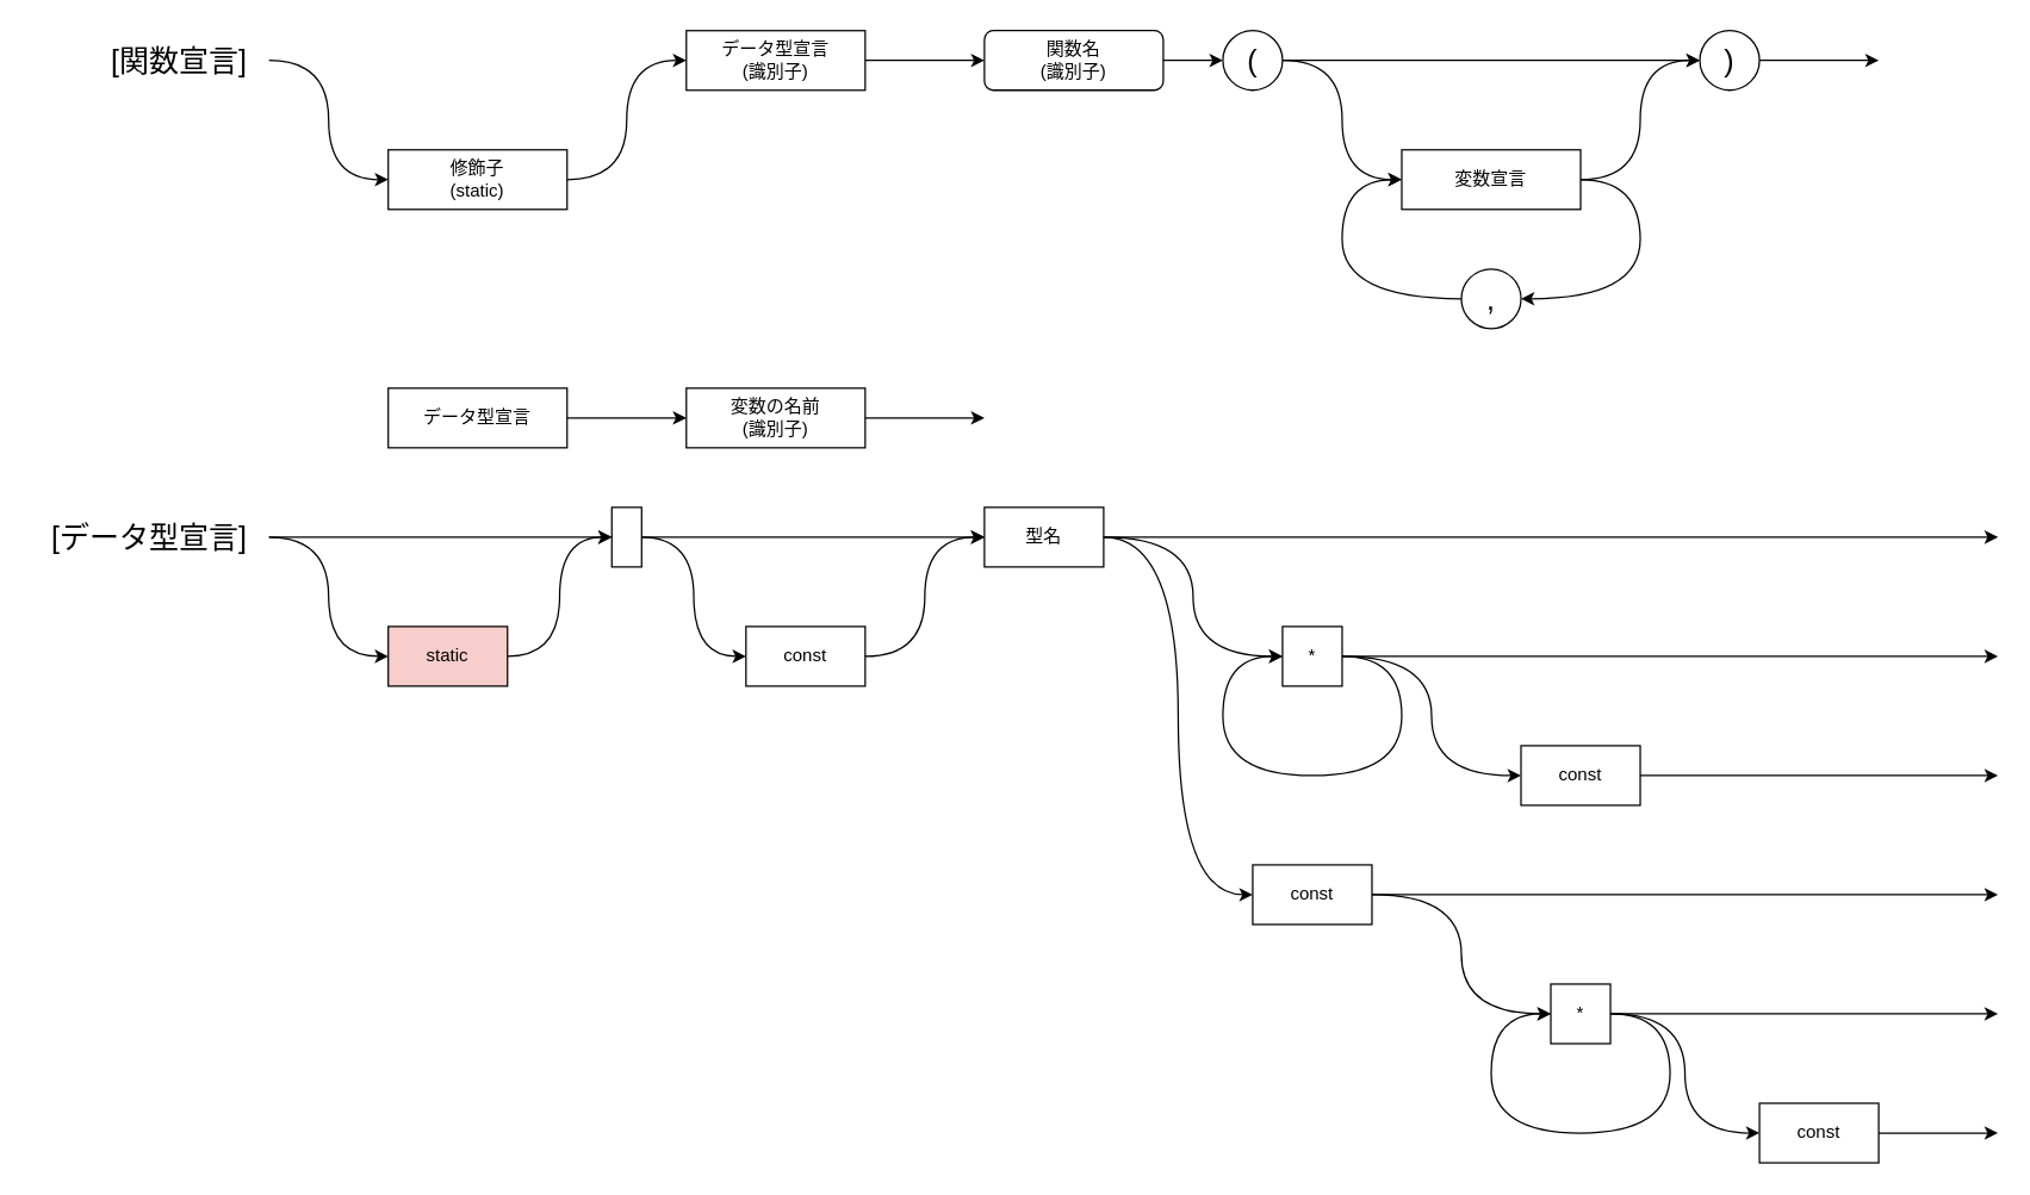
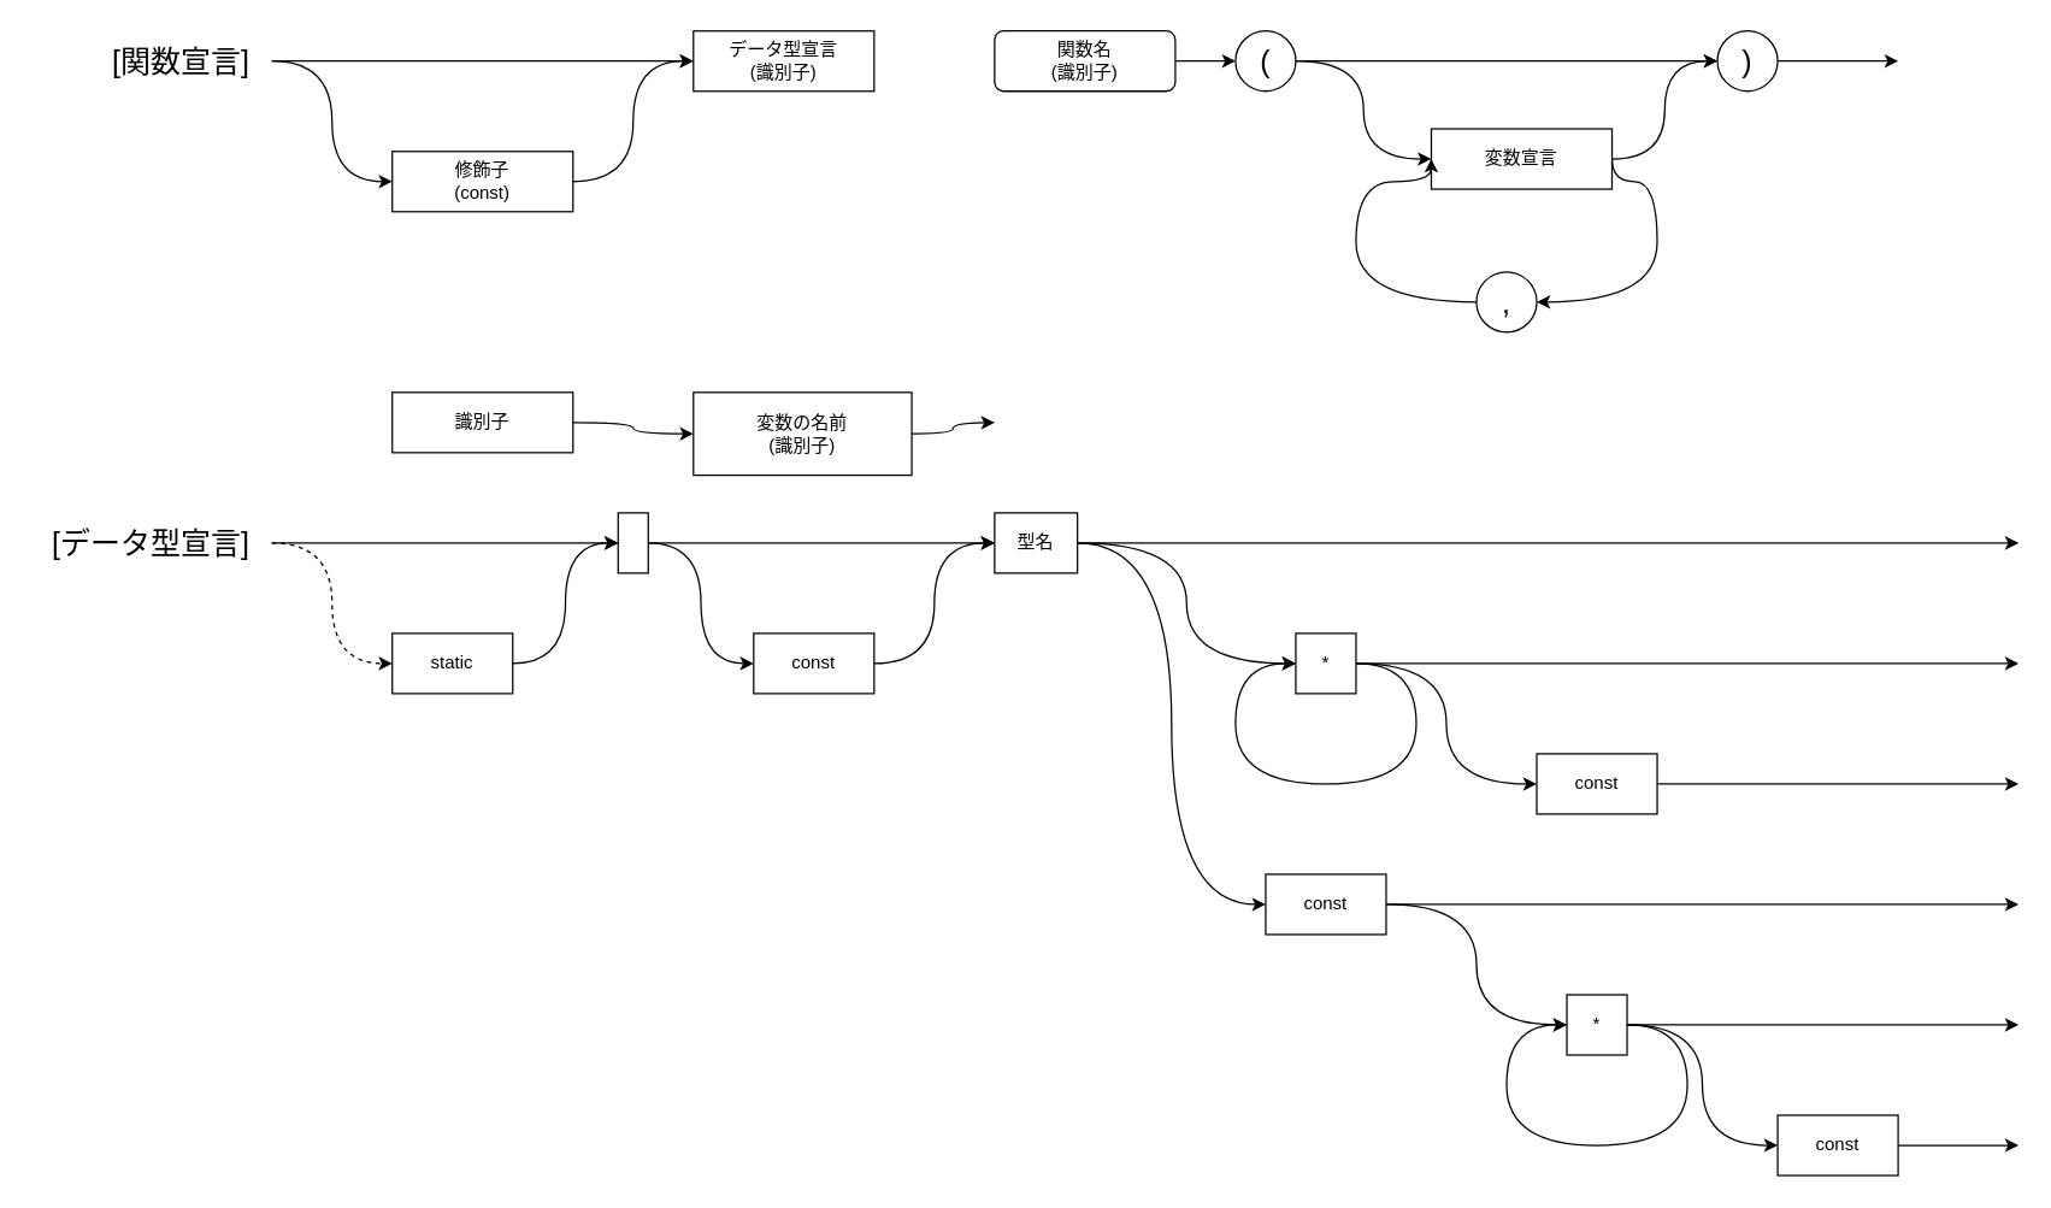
  <mxCell id="0" />
  <mxCell id="1" parent="0" />
- <mxCell id="2" value="修飾子&lt;br&gt;(static)" style="rounded=0;whiteSpace=wrap;html=1;" parent="1" vertex="1"><mxGeometry x="260" y="100" width="120" height="40" as="geometry" /></mxCell>
+ <mxCell id="2" value="修飾子&lt;br&gt;(const)" style="rounded=0;whiteSpace=wrap;html=1;" parent="1" vertex="1"><mxGeometry x="260" y="100" width="120" height="40" as="geometry" /></mxCell>
  <mxCell id="3" style="edgeStyle=orthogonalEdgeStyle;rounded=0;orthogonalLoop=1;jettySize=auto;html=1;entryX=0;entryY=0.5;entryDx=0;entryDy=0;fontSize=20;curved=1;" parent="1" source="4" target="2" edge="1"><mxGeometry relative="1" as="geometry" /></mxCell>
  <mxCell id="4" value="[関数宣言]" style="text;html=1;strokeColor=none;fillColor=none;align=center;verticalAlign=middle;whiteSpace=wrap;rounded=0;fontSize=20;" parent="1" vertex="1"><mxGeometry x="60" y="20" width="120" height="40" as="geometry" /></mxCell>
  <mxCell id="5" style="edgeStyle=orthogonalEdgeStyle;curved=1;rounded=0;orthogonalLoop=1;jettySize=auto;html=1;entryX=0;entryY=0.5;entryDx=0;entryDy=0;fontSize=20;" parent="1" source="6" target="11" edge="1"><mxGeometry relative="1" as="geometry" /></mxCell>
  <mxCell id="6" value="関数名&lt;br&gt;(識別子)" style="whiteSpace=wrap;html=1;rounded=1;" parent="1" vertex="1"><mxGeometry x="660" y="20" width="120" height="40" as="geometry" /></mxCell>
+ <mxCell id="7" style="edgeStyle=orthogonalEdgeStyle;rounded=0;orthogonalLoop=1;jettySize=auto;html=1;fontSize=20;curved=1;exitX=1;exitY=0.5;exitDx=0;exitDy=0;" parent="1" source="4" target="19" edge="1"><mxGeometry relative="1" as="geometry"><mxPoint x="190" y="50" as="sourcePoint" /><mxPoint x="230" y="130" as="targetPoint" /></mxGeometry></mxCell>
  <mxCell id="8" style="edgeStyle=orthogonalEdgeStyle;rounded=0;orthogonalLoop=1;jettySize=auto;html=1;fontSize=20;curved=1;exitX=1;exitY=0.5;exitDx=0;exitDy=0;entryX=0;entryY=0.5;entryDx=0;entryDy=0;" parent="1" source="2" target="19" edge="1"><mxGeometry relative="1" as="geometry"><mxPoint x="230" y="50" as="sourcePoint" /><mxPoint x="390" y="60" as="targetPoint" /></mxGeometry></mxCell>
  <mxCell id="9" style="edgeStyle=orthogonalEdgeStyle;curved=1;rounded=0;orthogonalLoop=1;jettySize=auto;html=1;fontSize=20;" parent="1" source="11" target="15" edge="1"><mxGeometry relative="1" as="geometry" /></mxCell>
  <mxCell id="10" style="edgeStyle=orthogonalEdgeStyle;curved=1;rounded=0;orthogonalLoop=1;jettySize=auto;html=1;entryX=0;entryY=0.5;entryDx=0;entryDy=0;fontSize=20;" parent="1" source="11" target="14" edge="1"><mxGeometry relative="1" as="geometry" /></mxCell>
  <mxCell id="11" value="(" style="ellipse;whiteSpace=wrap;html=1;fontSize=20;" parent="1" vertex="1"><mxGeometry x="820" y="20" width="40" height="40" as="geometry" /></mxCell>
  <mxCell id="12" style="edgeStyle=orthogonalEdgeStyle;curved=1;rounded=0;orthogonalLoop=1;jettySize=auto;html=1;entryX=0;entryY=0.5;entryDx=0;entryDy=0;fontSize=20;" parent="1" source="14" target="15" edge="1"><mxGeometry relative="1" as="geometry" /></mxCell>
  <mxCell id="13" style="edgeStyle=orthogonalEdgeStyle;curved=1;rounded=0;orthogonalLoop=1;jettySize=auto;html=1;entryX=1;entryY=0.5;entryDx=0;entryDy=0;fontSize=20;exitX=1;exitY=0.5;exitDx=0;exitDy=0;" parent="1" source="14" target="16" edge="1"><mxGeometry relative="1" as="geometry"><Array as="points"><mxPoint x="1100" y="120" /><mxPoint x="1100" y="200" /></Array></mxGeometry></mxCell>
- <mxCell id="14" value="変数宣言" style="rounded=0;whiteSpace=wrap;html=1;" parent="1" vertex="1"><mxGeometry x="940" y="100" width="120" height="40" as="geometry" /></mxCell>
+ <mxCell id="14" value="変数宣言" style="rounded=0;whiteSpace=wrap;html=1;" parent="1" vertex="1"><mxGeometry x="950" y="85" width="120" height="40" as="geometry" /></mxCell>
  <mxCell id="15" value=")" style="ellipse;whiteSpace=wrap;html=1;fontSize=20;" parent="1" vertex="1"><mxGeometry x="1140" y="20" width="40" height="40" as="geometry" /></mxCell>
  <mxCell id="16" value="," style="ellipse;whiteSpace=wrap;html=1;fontSize=20;" parent="1" vertex="1"><mxGeometry x="980" y="180" width="40" height="40" as="geometry" /></mxCell>
  <mxCell id="17" style="edgeStyle=orthogonalEdgeStyle;curved=1;rounded=0;orthogonalLoop=1;jettySize=auto;html=1;fontSize=20;exitX=0;exitY=0.5;exitDx=0;exitDy=0;entryX=0;entryY=0.5;entryDx=0;entryDy=0;" parent="1" source="16" target="14" edge="1"><mxGeometry relative="1" as="geometry"><mxPoint x="1070" y="130" as="sourcePoint" /><mxPoint x="920" y="270" as="targetPoint" /><Array as="points"><mxPoint x="900" y="200" /><mxPoint x="900" y="120" /></Array></mxGeometry></mxCell>
- <mxCell id="18" style="edgeStyle=orthogonalEdgeStyle;curved=1;rounded=0;orthogonalLoop=1;jettySize=auto;html=1;fontSize=20;" parent="1" source="19" target="6" edge="1"><mxGeometry relative="1" as="geometry" /></mxCell>
  <mxCell id="19" value="データ型宣言&lt;br&gt;(識別子)" style="rounded=0;whiteSpace=wrap;html=1;" parent="1" vertex="1"><mxGeometry x="460" y="20" width="120" height="40" as="geometry" /></mxCell>
- <mxCell id="20" value="データ型宣言" style="rounded=0;whiteSpace=wrap;html=1;" parent="1" vertex="1"><mxGeometry x="260" y="260" width="120" height="40" as="geometry" /></mxCell>
- <mxCell id="21" value="変数の名前&lt;br&gt;(識別子)" style="rounded=0;whiteSpace=wrap;html=1;" parent="1" vertex="1"><mxGeometry x="460" y="260" width="120" height="40" as="geometry" /></mxCell>
+ <mxCell id="20" value="識別子" style="rounded=0;whiteSpace=wrap;html=1;" parent="1" vertex="1"><mxGeometry x="260" y="260" width="120" height="40" as="geometry" /></mxCell>
+ <mxCell id="21" value="変数の名前&lt;br&gt;(識別子)" style="rounded=0;whiteSpace=wrap;html=1;" parent="1" vertex="1"><mxGeometry x="460" y="260" width="145" height="55" as="geometry" /></mxCell>
  <mxCell id="22" style="edgeStyle=orthogonalEdgeStyle;rounded=0;orthogonalLoop=1;jettySize=auto;html=1;fontSize=20;curved=1;exitX=1;exitY=0.5;exitDx=0;exitDy=0;entryX=0;entryY=0.5;entryDx=0;entryDy=0;" parent="1" source="20" target="21" edge="1"><mxGeometry relative="1" as="geometry"><mxPoint x="190" y="290" as="sourcePoint" /><mxPoint x="270" y="290" as="targetPoint" /></mxGeometry></mxCell>
  <mxCell id="23" value="[データ型宣言]" style="text;html=1;strokeColor=none;fillColor=none;align=center;verticalAlign=middle;whiteSpace=wrap;rounded=0;fontSize=20;" parent="1" vertex="1"><mxGeometry x="20" y="340" width="160" height="40" as="geometry" /></mxCell>
  <mxCell id="24" value="const" style="rounded=0;whiteSpace=wrap;html=1;" parent="1" vertex="1"><mxGeometry x="500" y="420" width="80" height="40" as="geometry" /></mxCell>
- <mxCell id="25" value="型名" style="rounded=0;whiteSpace=wrap;html=1;" parent="1" vertex="1"><mxGeometry x="660" y="340" width="80" height="40" as="geometry" /></mxCell>
+ <mxCell id="25" value="型名" style="rounded=0;whiteSpace=wrap;html=1;" parent="1" vertex="1"><mxGeometry x="660" y="340" width="55" height="40" as="geometry" /></mxCell>
  <mxCell id="26" style="edgeStyle=orthogonalEdgeStyle;rounded=0;orthogonalLoop=1;jettySize=auto;html=1;fontSize=20;curved=1;exitX=1;exitY=0.5;exitDx=0;exitDy=0;entryX=0;entryY=0.5;entryDx=0;entryDy=0;" parent="1" source="24" target="25" edge="1"><mxGeometry relative="1" as="geometry"><mxPoint x="400" y="370" as="sourcePoint" /><mxPoint x="480" y="450" as="targetPoint" /></mxGeometry></mxCell>
  <mxCell id="27" style="edgeStyle=orthogonalEdgeStyle;rounded=0;orthogonalLoop=1;jettySize=auto;html=1;fontSize=20;curved=1;exitX=1;exitY=0.5;exitDx=0;exitDy=0;entryX=0;entryY=0.5;entryDx=0;entryDy=0;" parent="1" source="23" target="50" edge="1"><mxGeometry relative="1" as="geometry"><mxPoint x="390" y="450" as="sourcePoint" /><mxPoint x="470" y="370" as="targetPoint" /></mxGeometry></mxCell>
  <mxCell id="28" value="*" style="rounded=0;whiteSpace=wrap;html=1;" parent="1" vertex="1"><mxGeometry x="860" y="420" width="40" height="40" as="geometry" /></mxCell>
  <mxCell id="29" style="edgeStyle=orthogonalEdgeStyle;rounded=0;orthogonalLoop=1;jettySize=auto;html=1;fontSize=20;curved=1;exitX=1;exitY=0.5;exitDx=0;exitDy=0;entryX=0;entryY=0.5;entryDx=0;entryDy=0;" parent="1" source="25" target="28" edge="1"><mxGeometry relative="1" as="geometry"><mxPoint x="630" y="450" as="sourcePoint" /><mxPoint x="710" y="370" as="targetPoint" /></mxGeometry></mxCell>
  <mxCell id="30" style="edgeStyle=orthogonalEdgeStyle;rounded=0;orthogonalLoop=1;jettySize=auto;html=1;fontSize=20;curved=1;exitX=1;exitY=0.5;exitDx=0;exitDy=0;entryX=0;entryY=0.5;entryDx=0;entryDy=0;" parent="1" source="28" target="28" edge="1"><mxGeometry relative="1" as="geometry"><mxPoint x="870" y="370" as="sourcePoint" /><mxPoint x="950" y="450" as="targetPoint" /><Array as="points"><mxPoint x="940" y="440" /><mxPoint x="940" y="520" /><mxPoint x="820" y="520" /><mxPoint x="820" y="440" /></Array></mxGeometry></mxCell>
  <mxCell id="31" value="const" style="rounded=0;whiteSpace=wrap;html=1;" parent="1" vertex="1"><mxGeometry x="1020" y="500" width="80" height="40" as="geometry" /></mxCell>
  <mxCell id="32" style="edgeStyle=orthogonalEdgeStyle;rounded=0;orthogonalLoop=1;jettySize=auto;html=1;fontSize=20;curved=1;exitX=1;exitY=0.5;exitDx=0;exitDy=0;entryX=0;entryY=0.5;entryDx=0;entryDy=0;" parent="1" source="28" target="31" edge="1"><mxGeometry relative="1" as="geometry"><mxPoint x="870" y="370" as="sourcePoint" /><mxPoint x="950" y="450" as="targetPoint" /></mxGeometry></mxCell>
  <mxCell id="33" style="edgeStyle=orthogonalEdgeStyle;curved=1;rounded=0;orthogonalLoop=1;jettySize=auto;html=1;fontSize=20;exitX=1;exitY=0.5;exitDx=0;exitDy=0;" parent="1" source="15" edge="1"><mxGeometry relative="1" as="geometry"><mxPoint x="1190" y="20" as="sourcePoint" /><mxPoint x="1260" y="40" as="targetPoint" /></mxGeometry></mxCell>
  <mxCell id="34" style="edgeStyle=orthogonalEdgeStyle;rounded=0;orthogonalLoop=1;jettySize=auto;html=1;fontSize=20;curved=1;exitX=1;exitY=0.5;exitDx=0;exitDy=0;" parent="1" source="25" edge="1"><mxGeometry relative="1" as="geometry"><mxPoint x="830" y="370" as="sourcePoint" /><mxPoint x="1340" y="360" as="targetPoint" /></mxGeometry></mxCell>
  <mxCell id="35" style="edgeStyle=orthogonalEdgeStyle;rounded=0;orthogonalLoop=1;jettySize=auto;html=1;fontSize=20;curved=1;exitX=1;exitY=0.5;exitDx=0;exitDy=0;" parent="1" source="28" edge="1"><mxGeometry relative="1" as="geometry"><mxPoint x="830" y="450" as="sourcePoint" /><mxPoint x="1340" y="440" as="targetPoint" /><Array as="points"><mxPoint x="1260" y="440" /><mxPoint x="1260" y="440" /></Array></mxGeometry></mxCell>
  <mxCell id="36" style="edgeStyle=orthogonalEdgeStyle;rounded=0;orthogonalLoop=1;jettySize=auto;html=1;fontSize=20;curved=1;exitX=1;exitY=0.5;exitDx=0;exitDy=0;" parent="1" source="31" edge="1"><mxGeometry relative="1" as="geometry"><mxPoint x="910" y="450" as="sourcePoint" /><mxPoint x="1340" y="520" as="targetPoint" /><Array as="points"><mxPoint x="1260" y="520" /><mxPoint x="1260" y="520" /></Array></mxGeometry></mxCell>
  <mxCell id="37" value="const" style="rounded=0;whiteSpace=wrap;html=1;" parent="1" vertex="1"><mxGeometry x="840" y="580" width="80" height="40" as="geometry" /></mxCell>
  <mxCell id="38" style="edgeStyle=orthogonalEdgeStyle;rounded=0;orthogonalLoop=1;jettySize=auto;html=1;fontSize=20;curved=1;exitX=1;exitY=0.5;exitDx=0;exitDy=0;entryX=0;entryY=0.5;entryDx=0;entryDy=0;" parent="1" source="25" target="37" edge="1"><mxGeometry relative="1" as="geometry"><mxPoint x="750" y="370" as="sourcePoint" /><mxPoint x="910" y="450" as="targetPoint" /></mxGeometry></mxCell>
  <mxCell id="39" value="*" style="rounded=0;whiteSpace=wrap;html=1;" parent="1" vertex="1"><mxGeometry x="1040" y="660" width="40" height="40" as="geometry" /></mxCell>
  <mxCell id="40" style="edgeStyle=orthogonalEdgeStyle;rounded=0;orthogonalLoop=1;jettySize=auto;html=1;fontSize=20;curved=1;exitX=1;exitY=0.5;exitDx=0;exitDy=0;entryX=0;entryY=0.5;entryDx=0;entryDy=0;" parent="1" source="39" target="39" edge="1"><mxGeometry relative="1" as="geometry"><mxPoint x="1050" y="610" as="sourcePoint" /><mxPoint x="1130" y="690" as="targetPoint" /><Array as="points"><mxPoint x="1120" y="680" /><mxPoint x="1120" y="760" /><mxPoint x="1000" y="760" /><mxPoint x="1000" y="680" /></Array></mxGeometry></mxCell>
  <mxCell id="41" style="edgeStyle=orthogonalEdgeStyle;rounded=0;orthogonalLoop=1;jettySize=auto;html=1;fontSize=20;curved=1;exitX=1;exitY=0.5;exitDx=0;exitDy=0;entryX=0;entryY=0.5;entryDx=0;entryDy=0;" parent="1" source="37" target="39" edge="1"><mxGeometry relative="1" as="geometry"><mxPoint x="910" y="450" as="sourcePoint" /><mxPoint x="1110" y="450" as="targetPoint" /></mxGeometry></mxCell>
  <mxCell id="42" style="edgeStyle=orthogonalEdgeStyle;rounded=0;orthogonalLoop=1;jettySize=auto;html=1;fontSize=20;curved=1;exitX=1;exitY=0.5;exitDx=0;exitDy=0;" parent="1" source="37" edge="1"><mxGeometry relative="1" as="geometry"><mxPoint x="930" y="610" as="sourcePoint" /><mxPoint x="1340" y="600" as="targetPoint" /></mxGeometry></mxCell>
  <mxCell id="43" style="edgeStyle=orthogonalEdgeStyle;rounded=0;orthogonalLoop=1;jettySize=auto;html=1;fontSize=20;curved=1;exitX=1;exitY=0.5;exitDx=0;exitDy=0;" parent="1" source="39" edge="1"><mxGeometry relative="1" as="geometry"><mxPoint x="850" y="610" as="sourcePoint" /><mxPoint x="1340" y="680" as="targetPoint" /></mxGeometry></mxCell>
  <mxCell id="44" value="const" style="rounded=0;whiteSpace=wrap;html=1;" parent="1" vertex="1"><mxGeometry x="1180" y="740" width="80" height="40" as="geometry" /></mxCell>
  <mxCell id="45" style="edgeStyle=orthogonalEdgeStyle;rounded=0;orthogonalLoop=1;jettySize=auto;html=1;fontSize=20;curved=1;exitX=1;exitY=0.5;exitDx=0;exitDy=0;entryX=0;entryY=0.5;entryDx=0;entryDy=0;" parent="1" source="39" target="44" edge="1"><mxGeometry relative="1" as="geometry"><mxPoint x="1090" y="690" as="sourcePoint" /><mxPoint x="1390" y="690" as="targetPoint" /><Array as="points"><mxPoint x="1130" y="680" /><mxPoint x="1130" y="760" /></Array></mxGeometry></mxCell>
  <mxCell id="46" style="edgeStyle=orthogonalEdgeStyle;rounded=0;orthogonalLoop=1;jettySize=auto;html=1;fontSize=20;curved=1;exitX=1;exitY=0.5;exitDx=0;exitDy=0;" parent="1" source="44" edge="1"><mxGeometry relative="1" as="geometry"><mxPoint x="1090" y="690" as="sourcePoint" /><mxPoint x="1340" y="760" as="targetPoint" /></mxGeometry></mxCell>
  <mxCell id="47" style="edgeStyle=orthogonalEdgeStyle;curved=1;rounded=0;orthogonalLoop=1;jettySize=auto;html=1;fontSize=20;exitX=1;exitY=0.5;exitDx=0;exitDy=0;" parent="1" source="21" edge="1"><mxGeometry relative="1" as="geometry"><mxPoint x="1030" y="260" as="sourcePoint" /><mxPoint x="660" y="280" as="targetPoint" /></mxGeometry></mxCell>
- <mxCell id="48" value="static" style="rounded=0;whiteSpace=wrap;html=1;fillColor=#f8cecc;" vertex="1" parent="1"><mxGeometry x="260" y="420" width="80" height="40" as="geometry" /></mxCell>
- <mxCell id="49" style="edgeStyle=orthogonalEdgeStyle;rounded=0;orthogonalLoop=1;jettySize=auto;html=1;fontSize=20;curved=1;entryX=0;entryY=0.5;entryDx=0;entryDy=0;" edge="1" parent="1" source="23" target="48"><mxGeometry relative="1" as="geometry"><mxPoint x="80" y="530" as="sourcePoint" /><mxPoint x="160" y="610" as="targetPoint" /></mxGeometry></mxCell>
+ <mxCell id="48" value="static" style="rounded=0;whiteSpace=wrap;html=1;" vertex="1" parent="1"><mxGeometry x="260" y="420" width="80" height="40" as="geometry" /></mxCell>
+ <mxCell id="49" style="edgeStyle=orthogonalEdgeStyle;rounded=0;orthogonalLoop=1;jettySize=auto;html=1;fontSize=20;curved=1;entryX=0;entryY=0.5;entryDx=0;entryDy=0;dashed=1;" edge="1" parent="1" source="23" target="48"><mxGeometry relative="1" as="geometry"><mxPoint x="80" y="530" as="sourcePoint" /><mxPoint x="160" y="610" as="targetPoint" /></mxGeometry></mxCell>
  <mxCell id="50" value="" style="rounded=0;whiteSpace=wrap;html=1;" vertex="1" parent="1"><mxGeometry x="410" y="340" width="20" height="40" as="geometry" /></mxCell>
  <mxCell id="51" style="edgeStyle=orthogonalEdgeStyle;rounded=0;orthogonalLoop=1;jettySize=auto;html=1;fontSize=20;curved=1;exitX=1;exitY=0.5;exitDx=0;exitDy=0;entryX=0;entryY=0.5;entryDx=0;entryDy=0;" edge="1" parent="1" source="50" target="25"><mxGeometry relative="1" as="geometry"><mxPoint x="190" y="370" as="sourcePoint" /><mxPoint x="500" y="370" as="targetPoint" /></mxGeometry></mxCell>
  <mxCell id="52" style="edgeStyle=orthogonalEdgeStyle;rounded=0;orthogonalLoop=1;jettySize=auto;html=1;fontSize=20;curved=1;entryX=0;entryY=0.5;entryDx=0;entryDy=0;exitX=1;exitY=0.5;exitDx=0;exitDy=0;" edge="1" parent="1" source="48" target="50"><mxGeometry relative="1" as="geometry"><mxPoint x="190" y="370" as="sourcePoint" /><mxPoint x="270" y="450" as="targetPoint" /></mxGeometry></mxCell>
  <mxCell id="53" style="edgeStyle=orthogonalEdgeStyle;rounded=0;orthogonalLoop=1;jettySize=auto;html=1;fontSize=20;curved=1;entryX=0;entryY=0.5;entryDx=0;entryDy=0;exitX=1;exitY=0.5;exitDx=0;exitDy=0;" edge="1" parent="1" source="50" target="24"><mxGeometry relative="1" as="geometry"><mxPoint x="190" y="370" as="sourcePoint" /><mxPoint x="270" y="450" as="targetPoint" /></mxGeometry></mxCell>
